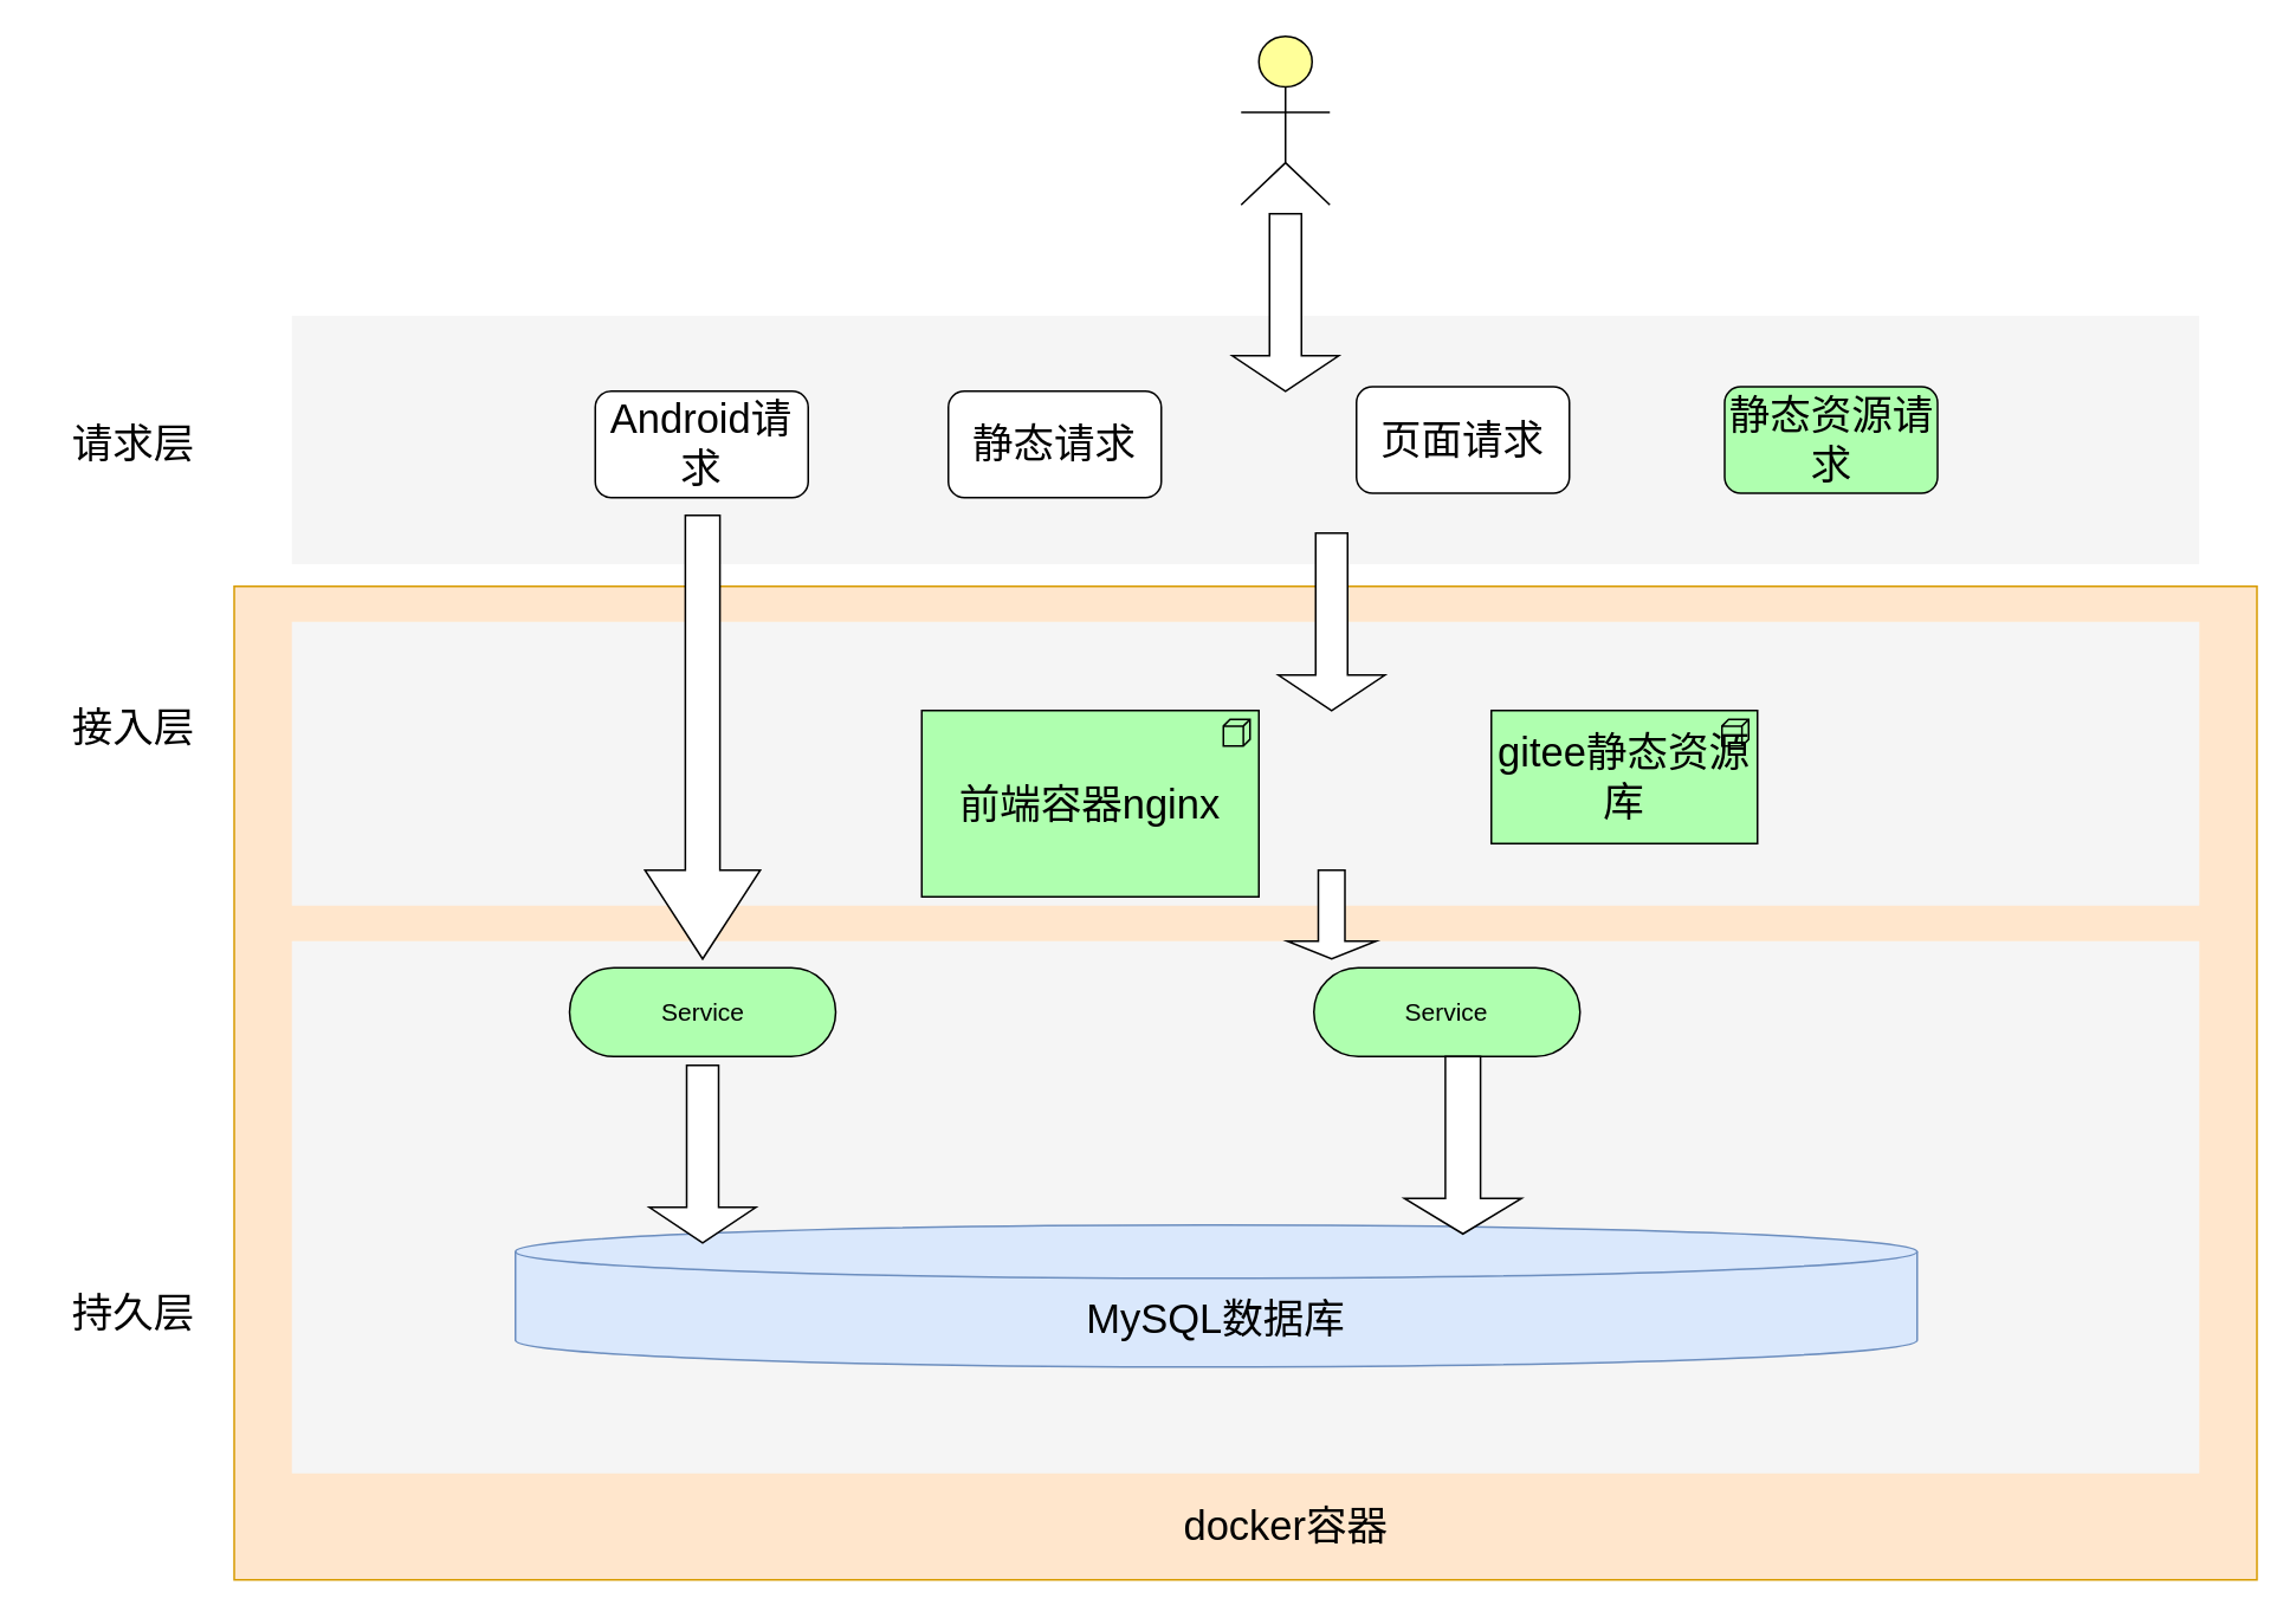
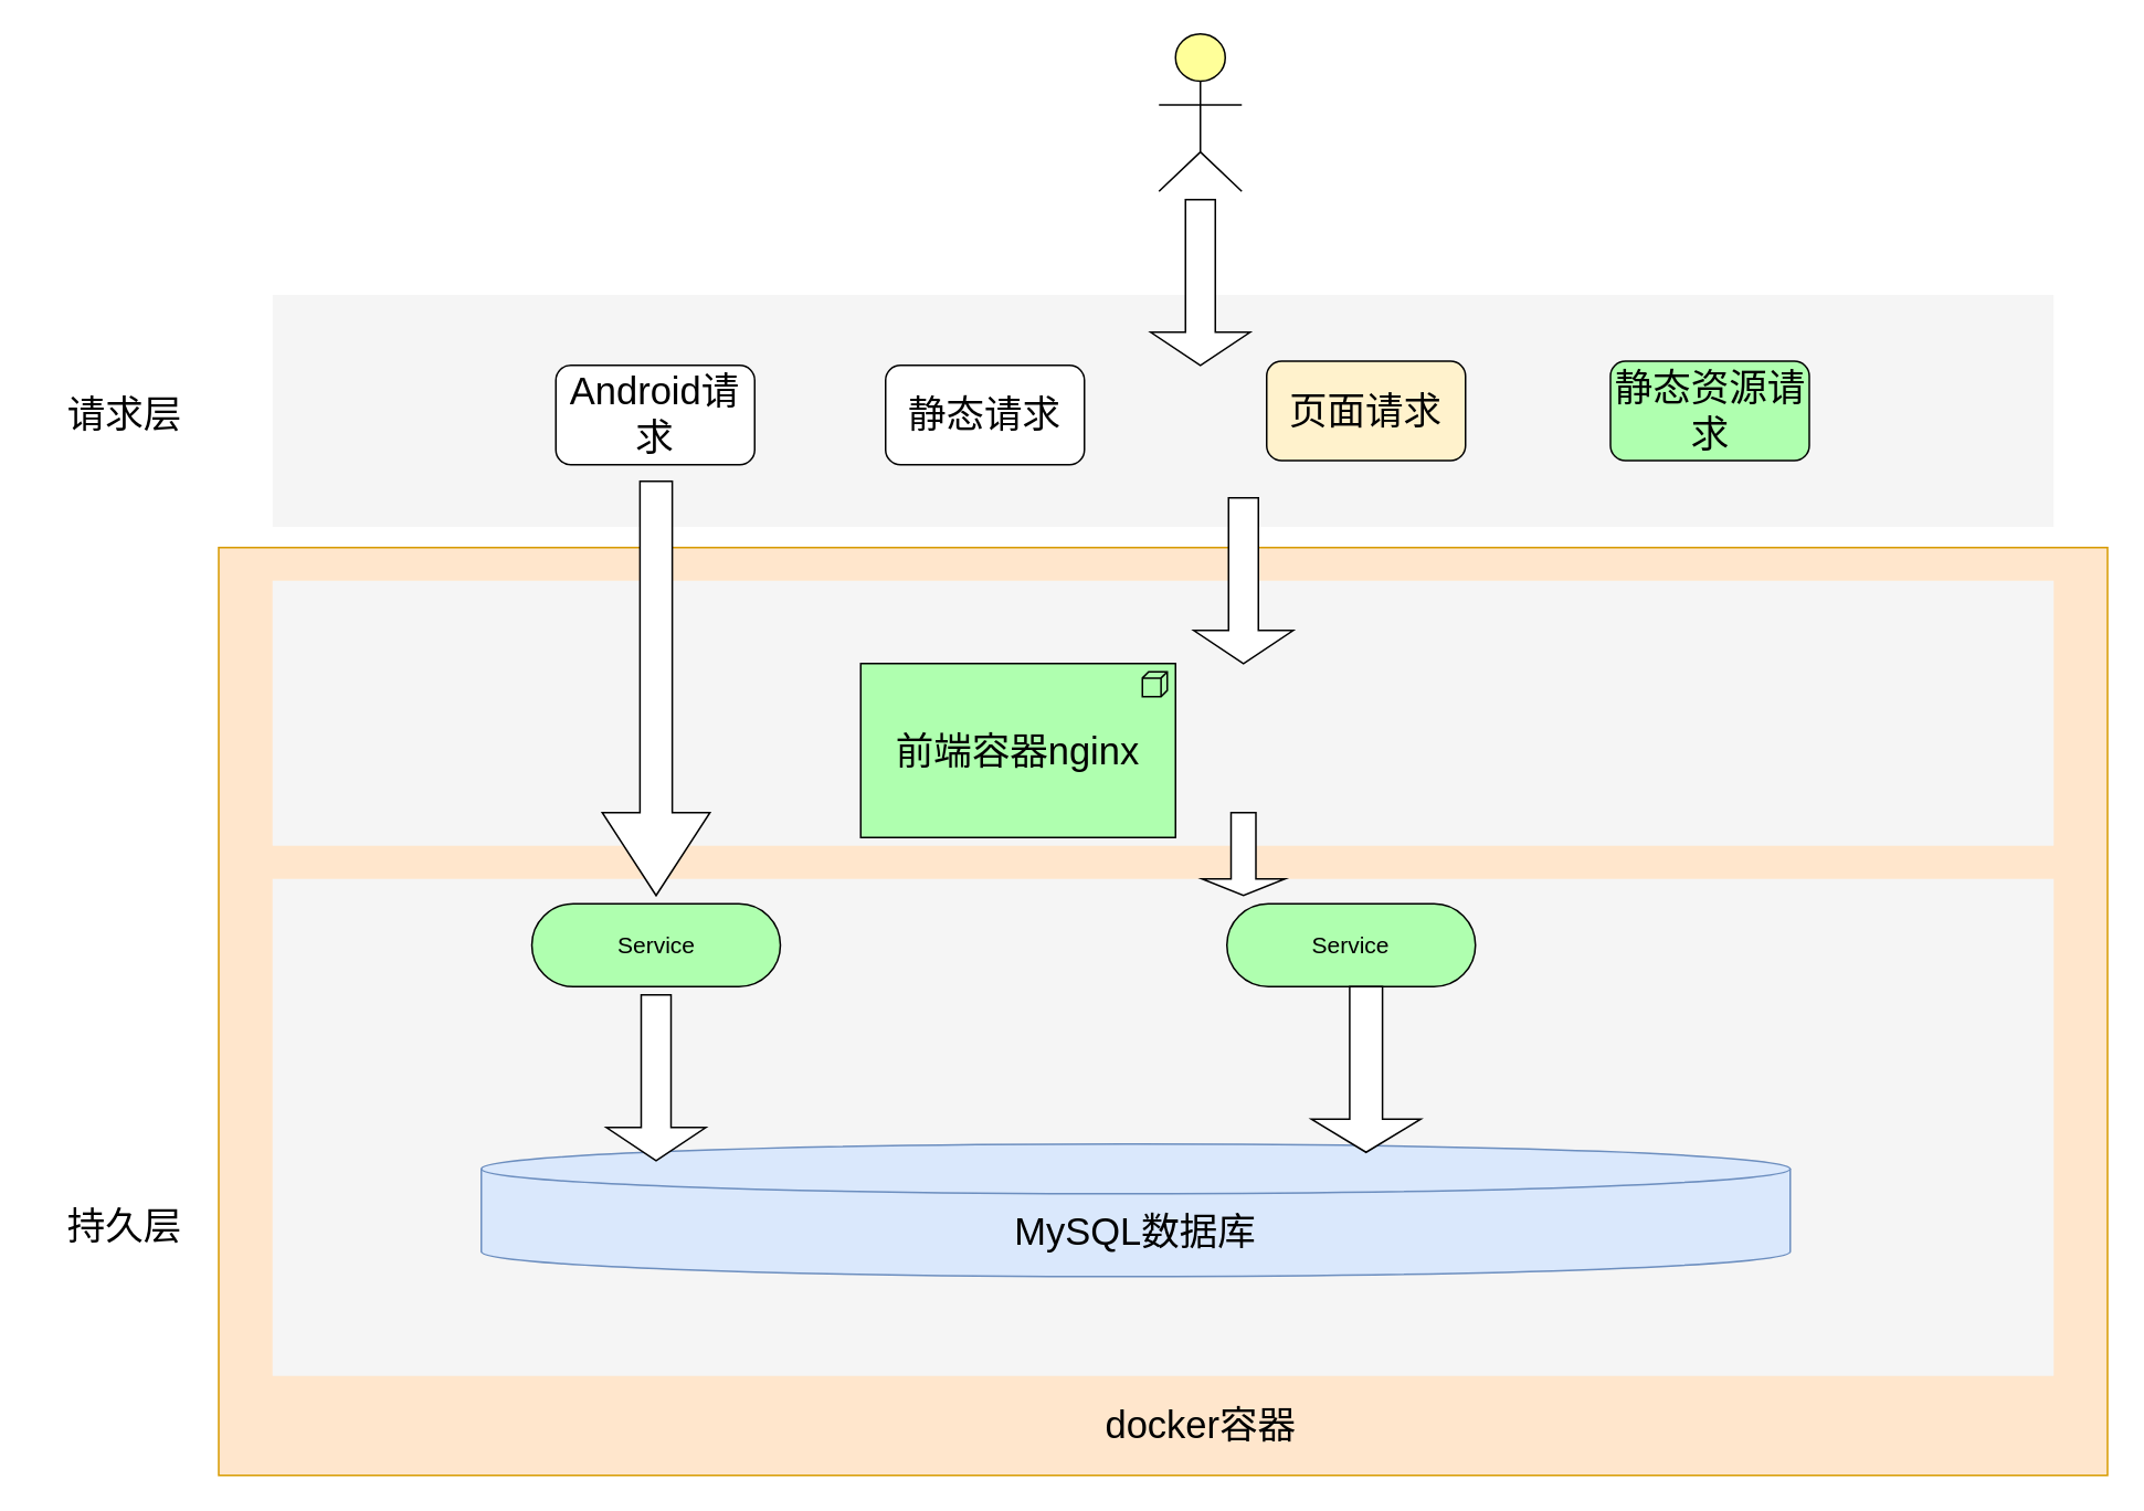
  <mxCell id="0" />
  <mxCell id="1" parent="0" />
  <mxCell id="2" value="" style="rounded=0;whiteSpace=wrap;html=1;shadow=0;glass=0;sketch=0;fontSize=23;fillColor=#ffe6cc;strokeColor=#d79b00;" vertex="1" parent="1"><mxGeometry x="131.5" y="330" width="1140" height="560" as="geometry" /></mxCell>
  <mxCell id="3" value="" style="whiteSpace=wrap;html=1;strokeColor=none;strokeWidth=1;fillColor=#f5f5f5;fontSize=14;" parent="1" vertex="1"><mxGeometry x="164" y="530" width="1075" height="300" as="geometry" /></mxCell>
  <mxCell id="4" value="" style="whiteSpace=wrap;html=1;strokeColor=none;strokeWidth=1;fillColor=#f5f5f5;fontSize=14;" parent="1" vertex="1"><mxGeometry x="164" y="350" width="1075" height="160" as="geometry" /></mxCell>
  <mxCell id="5" value="" style="whiteSpace=wrap;html=1;strokeColor=none;strokeWidth=1;fillColor=#f5f5f5;fontSize=14;" parent="1" vertex="1"><mxGeometry x="164" y="177.5" width="1075" height="140" as="geometry" /></mxCell>
  <mxCell id="6" value="Service" style="html=1;whiteSpace=wrap;fillColor=#AFFFAF;shape=mxgraph.archimate3.service;fontSize=14;" parent="1" vertex="1"><mxGeometry x="320.5" y="545" width="150" height="50" as="geometry" /></mxCell>
  <mxCell id="7" value="Service" style="html=1;whiteSpace=wrap;fillColor=#AFFFAF;shape=mxgraph.archimate3.service;fontSize=14;" parent="1" vertex="1"><mxGeometry x="740" y="545" width="150" height="50" as="geometry" /></mxCell>
  <mxCell id="8" value="" style="html=1;whiteSpace=wrap;fillColor=#ffff99;shape=mxgraph.archimate3.actor;fontSize=14;" parent="1" vertex="1"><mxGeometry x="699" y="20" width="50" height="95" as="geometry" /></mxCell>
  <mxCell id="9" value="请求层" style="text;html=1;strokeColor=none;fillColor=none;align=center;verticalAlign=middle;whiteSpace=wrap;rounded=0;shadow=0;glass=0;sketch=0;fontSize=23;fontStyle=0" vertex="1" parent="1"><mxGeometry x="20" y="240" width="110" height="20" as="geometry" /></mxCell>
- <mxCell id="10" value="接入层" style="text;html=1;strokeColor=none;fillColor=none;align=center;verticalAlign=middle;whiteSpace=wrap;rounded=0;shadow=0;glass=0;sketch=0;fontSize=23;" vertex="1" parent="1"><mxGeometry x="25" y="400" width="100" height="20" as="geometry" /></mxCell>
  <mxCell id="11" value="持久层" style="text;html=1;strokeColor=none;fillColor=none;align=center;verticalAlign=middle;whiteSpace=wrap;rounded=0;shadow=0;glass=0;sketch=0;fontSize=23;" vertex="1" parent="1"><mxGeometry x="35" y="730" width="80" height="20" as="geometry" /></mxCell>
  <mxCell id="12" value="Android请求" style="rounded=1;whiteSpace=wrap;html=1;shadow=0;glass=0;sketch=0;fontSize=23;" vertex="1" parent="1"><mxGeometry x="335" y="220" width="120" height="60" as="geometry" /></mxCell>
  <mxCell id="13" value="静态请求" style="rounded=1;whiteSpace=wrap;html=1;shadow=0;glass=0;sketch=0;fontSize=23;" vertex="1" parent="1"><mxGeometry x="534" y="220" width="120" height="60" as="geometry" /></mxCell>
- <mxCell id="14" value="页面请求" style="rounded=1;whiteSpace=wrap;html=1;shadow=0;glass=0;sketch=0;fontSize=23;" vertex="1" parent="1"><mxGeometry x="764" y="217.5" width="120" height="60" as="geometry" /></mxCell>
+ <mxCell id="14" value="页面请求" style="rounded=1;whiteSpace=wrap;html=1;shadow=0;glass=0;sketch=0;fontSize=23;fillColor=#fff2cc;" vertex="1" parent="1"><mxGeometry x="764" y="217.5" width="120" height="60" as="geometry" /></mxCell>
  <mxCell id="15" value="静态资源请求" style="rounded=1;whiteSpace=wrap;html=1;shadow=0;glass=0;sketch=0;fontSize=23;fillColor=#afffaf;" vertex="1" parent="1"><mxGeometry x="971.5" y="217.5" width="120" height="60" as="geometry" /></mxCell>
  <mxCell id="16" value="" style="shape=singleArrow;direction=south;whiteSpace=wrap;html=1;rounded=0;shadow=0;glass=0;sketch=0;fontSize=23;" vertex="1" parent="1"><mxGeometry x="694" y="120" width="60" height="100" as="geometry" /></mxCell>
  <mxCell id="17" value="MySQL数据库" style="shape=cylinder3;whiteSpace=wrap;html=1;boundedLbl=1;backgroundOutline=1;size=15;rounded=0;shadow=0;glass=0;sketch=0;fontSize=23;fillColor=#dae8fc;strokeColor=#6c8ebf;" vertex="1" parent="1"><mxGeometry x="290" y="690" width="790" height="80" as="geometry" /></mxCell>
  <mxCell id="18" value="" style="shape=singleArrow;direction=south;whiteSpace=wrap;html=1;rounded=0;shadow=0;glass=0;sketch=0;fontSize=23;" vertex="1" parent="1"><mxGeometry x="363" y="290" width="65" height="250" as="geometry" /></mxCell>
  <mxCell id="19" value="前端容器nginx" style="html=1;outlineConnect=0;whiteSpace=wrap;fillColor=#AFFFAF;shape=mxgraph.archimate3.application;appType=node;archiType=square;rounded=0;shadow=0;glass=0;sketch=0;fontSize=23;" vertex="1" parent="1"><mxGeometry x="519" y="400" width="190" height="105" as="geometry" /></mxCell>
- <mxCell id="20" value="gitee静态资源库" style="html=1;outlineConnect=0;whiteSpace=wrap;fillColor=#AFFFAF;shape=mxgraph.archimate3.application;appType=node;archiType=square;rounded=0;shadow=0;glass=0;sketch=0;fontSize=23;" vertex="1" parent="1"><mxGeometry x="840" y="400" width="150" height="75" as="geometry" /></mxCell>
  <mxCell id="21" value="" style="shape=singleArrow;direction=south;whiteSpace=wrap;html=1;rounded=0;shadow=0;glass=0;sketch=0;fontSize=23;" vertex="1" parent="1"><mxGeometry x="720" y="300" width="60" height="100" as="geometry" /></mxCell>
  <mxCell id="22" value="" style="shape=singleArrow;direction=south;whiteSpace=wrap;html=1;rounded=0;shadow=0;glass=0;sketch=0;fontSize=23;" vertex="1" parent="1"><mxGeometry x="725" y="490" width="50" height="50" as="geometry" /></mxCell>
  <mxCell id="23" value="" style="shape=singleArrow;direction=south;whiteSpace=wrap;html=1;rounded=0;shadow=0;glass=0;sketch=0;fontSize=23;" vertex="1" parent="1"><mxGeometry x="791" y="595" width="66" height="100" as="geometry" /></mxCell>
  <mxCell id="24" value="" style="shape=singleArrow;direction=south;whiteSpace=wrap;html=1;rounded=0;shadow=0;glass=0;sketch=0;fontSize=23;" vertex="1" parent="1"><mxGeometry x="365.5" y="600" width="60" height="100" as="geometry" /></mxCell>
  <mxCell id="25" value="docker容器" style="text;html=1;strokeColor=none;fillColor=none;align=center;verticalAlign=middle;whiteSpace=wrap;rounded=0;shadow=0;glass=0;sketch=0;fontSize=23;" vertex="1" parent="1"><mxGeometry x="651.5" y="850" width="145" height="20" as="geometry" /></mxCell>
